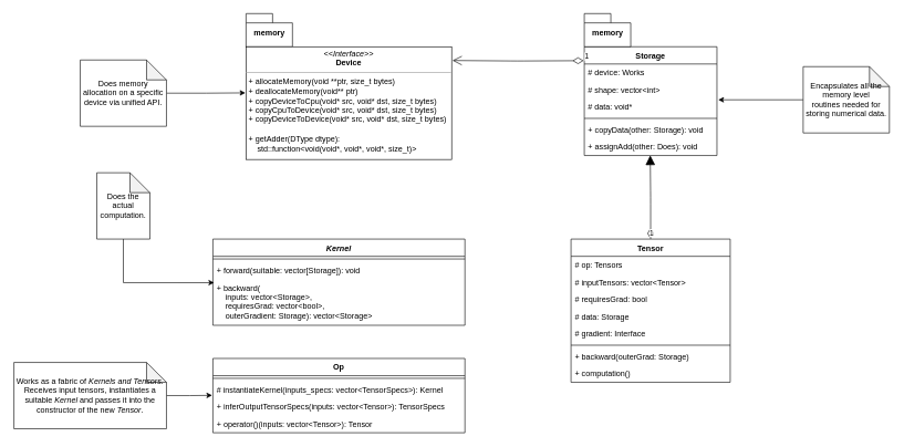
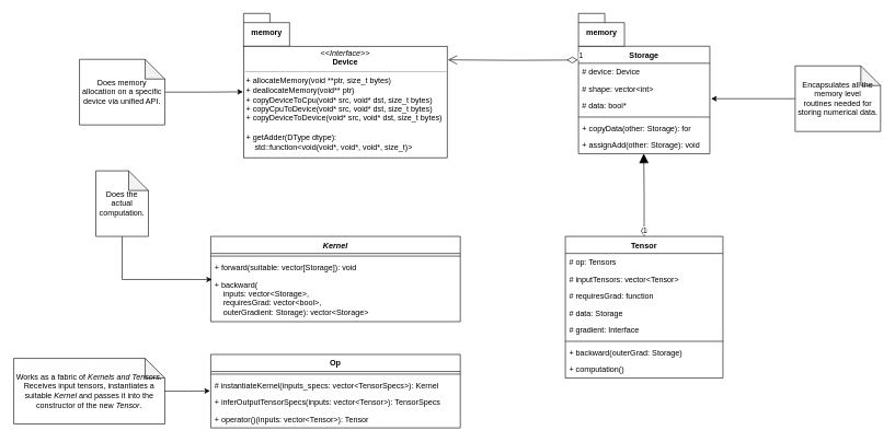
  <mxCell id="0" />
  <mxCell id="1" parent="0" />
  <mxCell id="2" value="Tensor" style="swimlane;fontStyle=1;align=center;verticalAlign=top;childLayout=stackLayout;horizontal=1;startSize=26;horizontalStack=0;resizeParent=1;resizeParentMax=0;resizeLast=0;collapsible=1;marginBottom=0;" vertex="1" parent="1"><mxGeometry x="860" y="360" width="240" height="216" as="geometry" /></mxCell>
  <mxCell id="3" value="# op: Tensors" style="text;strokeColor=none;fillColor=none;align=left;verticalAlign=top;spacingLeft=4;spacingRight=4;overflow=hidden;rotatable=0;points=[[0,0.5],[1,0.5]];portConstraint=eastwest;" vertex="1" parent="2"><mxGeometry y="26" width="240" height="26" as="geometry" /></mxCell>
  <mxCell id="4" value="# inputTensors: vector&lt;Tensor&gt;" style="text;strokeColor=none;fillColor=none;align=left;verticalAlign=top;spacingLeft=4;spacingRight=4;overflow=hidden;rotatable=0;points=[[0,0.5],[1,0.5]];portConstraint=eastwest;" vertex="1" parent="2"><mxGeometry y="52" width="240" height="26" as="geometry" /></mxCell>
- <mxCell id="5" value="# requiresGrad: bool" style="text;strokeColor=none;fillColor=none;align=left;verticalAlign=top;spacingLeft=4;spacingRight=4;overflow=hidden;rotatable=0;points=[[0,0.5],[1,0.5]];portConstraint=eastwest;" vertex="1" parent="2"><mxGeometry y="78" width="240" height="26" as="geometry" /></mxCell>
+ <mxCell id="5" value="# requiresGrad: function" style="text;strokeColor=none;fillColor=none;align=left;verticalAlign=top;spacingLeft=4;spacingRight=4;overflow=hidden;rotatable=0;points=[[0,0.5],[1,0.5]];portConstraint=eastwest;" vertex="1" parent="2"><mxGeometry y="78" width="240" height="26" as="geometry" /></mxCell>
  <mxCell id="6" value="# data: Storage" style="text;strokeColor=none;fillColor=none;align=left;verticalAlign=top;spacingLeft=4;spacingRight=4;overflow=hidden;rotatable=0;points=[[0,0.5],[1,0.5]];portConstraint=eastwest;" vertex="1" parent="2"><mxGeometry y="104" width="240" height="26" as="geometry" /></mxCell>
  <mxCell id="7" value="# gradient: Interface" style="text;strokeColor=none;fillColor=none;align=left;verticalAlign=top;spacingLeft=4;spacingRight=4;overflow=hidden;rotatable=0;points=[[0,0.5],[1,0.5]];portConstraint=eastwest;" vertex="1" parent="2"><mxGeometry y="130" width="240" height="26" as="geometry" /></mxCell>
  <mxCell id="8" value="" style="line;strokeWidth=1;fillColor=none;align=left;verticalAlign=middle;spacingTop=-1;spacingLeft=3;spacingRight=3;rotatable=0;labelPosition=right;points=[];portConstraint=eastwest;" vertex="1" parent="2"><mxGeometry y="156" width="240" height="8" as="geometry" /></mxCell>
  <mxCell id="9" value="+ backward(outerGrad: Storage)" style="text;strokeColor=none;fillColor=none;align=left;verticalAlign=top;spacingLeft=4;spacingRight=4;overflow=hidden;rotatable=0;points=[[0,0.5],[1,0.5]];portConstraint=eastwest;" vertex="1" parent="2"><mxGeometry y="164" width="240" height="26" as="geometry" /></mxCell>
  <mxCell id="10" value="+ computation()" style="text;strokeColor=none;fillColor=none;align=left;verticalAlign=top;spacingLeft=4;spacingRight=4;overflow=hidden;rotatable=0;points=[[0,0.5],[1,0.5]];portConstraint=eastwest;" vertex="1" parent="2"><mxGeometry y="190" width="240" height="26" as="geometry" /></mxCell>
  <mxCell id="11" value="Op" style="swimlane;fontStyle=1;align=center;verticalAlign=top;childLayout=stackLayout;horizontal=1;startSize=26;horizontalStack=0;resizeParent=1;resizeParentMax=0;resizeLast=0;collapsible=1;marginBottom=0;" vertex="1" parent="1"><mxGeometry x="320" y="540" width="380" height="112" as="geometry" /></mxCell>
  <mxCell id="12" value="" style="line;strokeWidth=1;fillColor=none;align=left;verticalAlign=middle;spacingTop=-1;spacingLeft=3;spacingRight=3;rotatable=0;labelPosition=right;points=[];portConstraint=eastwest;" vertex="1" parent="11"><mxGeometry y="26" width="380" height="8" as="geometry" /></mxCell>
  <mxCell id="13" value="# instantiateKernel(inputs_specs: vector&lt;TensorSpecs&gt;): Kernel" style="text;strokeColor=none;fillColor=none;align=left;verticalAlign=top;spacingLeft=4;spacingRight=4;overflow=hidden;rotatable=0;points=[[0,0.5],[1,0.5]];portConstraint=eastwest;" vertex="1" parent="11"><mxGeometry y="34" width="380" height="26" as="geometry" /></mxCell>
  <mxCell id="14" value="+ inferOutputTensorSpecs(inputs: vector&lt;Tensor&gt;): TensorSpecs" style="text;strokeColor=none;fillColor=none;align=left;verticalAlign=top;spacingLeft=4;spacingRight=4;overflow=hidden;rotatable=0;points=[[0,0.5],[1,0.5]];portConstraint=eastwest;" vertex="1" parent="11"><mxGeometry y="60" width="380" height="26" as="geometry" /></mxCell>
  <mxCell id="15" value="+ operator()(inputs: vector&lt;Tensor&gt;): Tensor" style="text;strokeColor=none;fillColor=none;align=left;verticalAlign=top;spacingLeft=4;spacingRight=4;overflow=hidden;rotatable=0;points=[[0,0.5],[1,0.5]];portConstraint=eastwest;" vertex="1" parent="11"><mxGeometry y="86" width="380" height="26" as="geometry" /></mxCell>
  <mxCell id="16" value="Kernel" style="swimlane;fontStyle=3;align=center;verticalAlign=top;childLayout=stackLayout;horizontal=1;startSize=26;horizontalStack=0;resizeParent=1;resizeParentMax=0;resizeLast=0;collapsible=1;marginBottom=0;" vertex="1" parent="1"><mxGeometry x="320" y="360" width="380" height="130" as="geometry" /></mxCell>
  <mxCell id="17" value="" style="line;strokeWidth=1;fillColor=none;align=left;verticalAlign=middle;spacingTop=-1;spacingLeft=3;spacingRight=3;rotatable=0;labelPosition=right;points=[];portConstraint=eastwest;" vertex="1" parent="16"><mxGeometry y="26" width="380" height="8" as="geometry" /></mxCell>
  <mxCell id="18" value="+ forward(suitable: vector[Storage]): void" style="text;strokeColor=none;fillColor=none;align=left;verticalAlign=top;spacingLeft=4;spacingRight=4;overflow=hidden;rotatable=0;points=[[0,0.5],[1,0.5]];portConstraint=eastwest;" vertex="1" parent="16"><mxGeometry y="34" width="380" height="26" as="geometry" /></mxCell>
  <mxCell id="19" value="+ backward(&#10;    inputs: vector&lt;Storage&gt;, &#10;    requiresGrad: vector&lt;bool&gt;, &#10;    outerGradient: Storage): vector&lt;Storage&gt;" style="text;strokeColor=none;fillColor=none;align=left;verticalAlign=top;spacingLeft=4;spacingRight=4;overflow=hidden;rotatable=0;points=[[0,0.5],[1,0.5]];portConstraint=eastwest;" vertex="1" parent="16"><mxGeometry y="60" width="380" height="70" as="geometry" /></mxCell>
  <mxCell id="20" value="memory" style="shape=folder;fontStyle=1;spacingTop=10;tabWidth=40;tabHeight=14;tabPosition=left;html=1;" vertex="1" parent="1"><mxGeometry x="370" y="20" width="70" height="50" as="geometry" /></mxCell>
  <mxCell id="21" value="&lt;p style=&quot;margin: 0px ; margin-top: 4px ; text-align: center&quot;&gt;&lt;i&gt;&amp;lt;&amp;lt;Interface&amp;gt;&amp;gt;&lt;/i&gt;&lt;br&gt;&lt;b&gt;Device&lt;/b&gt;&lt;/p&gt;&lt;hr size=&quot;1&quot;&gt;&lt;p style=&quot;margin: 0px ; margin-left: 4px&quot;&gt;+ allocateMemory(void **ptr, size_t bytes)&lt;br&gt;+ deallocateMemory(void** ptr)&lt;/p&gt;&lt;p style=&quot;margin: 0px ; margin-left: 4px&quot;&gt;+&amp;nbsp;copyDeviceToCpu(void* src, void* dst, size_t bytes)&lt;/p&gt;&lt;p style=&quot;margin: 0px ; margin-left: 4px&quot;&gt;+&amp;nbsp;copyCpuToDevice(void* src, void* dst, size_t bytes)&lt;/p&gt;&lt;p style=&quot;margin: 0px ; margin-left: 4px&quot;&gt;+ copyDeviceToDevice(void* src, void* dst, size_t bytes)&lt;br&gt;&lt;/p&gt;&lt;p style=&quot;margin: 0px ; margin-left: 4px&quot;&gt;&lt;br&gt;&lt;/p&gt;&lt;p style=&quot;margin: 0px ; margin-left: 4px&quot;&gt;+&amp;nbsp;getAdder(DType dtype):&amp;nbsp;&lt;/p&gt;&lt;p style=&quot;margin: 0px ; margin-left: 4px&quot;&gt;&amp;nbsp; &amp;nbsp; std::function&amp;lt;void(void*, void*, void*, size_t)&amp;gt;&lt;/p&gt;" style="verticalAlign=top;align=left;overflow=fill;fontSize=12;fontFamily=Helvetica;html=1;" vertex="1" parent="1"><mxGeometry x="370" y="70" width="310" height="170" as="geometry" /></mxCell>
  <mxCell id="22" value="Storage" style="swimlane;fontStyle=1;align=center;verticalAlign=top;childLayout=stackLayout;horizontal=1;startSize=26;horizontalStack=0;resizeParent=1;resizeParentMax=0;resizeLast=0;collapsible=1;marginBottom=0;" vertex="1" parent="1"><mxGeometry x="880" y="70" width="200" height="164" as="geometry" /></mxCell>
- <mxCell id="23" value="# device: Works" style="text;strokeColor=none;fillColor=none;align=left;verticalAlign=top;spacingLeft=4;spacingRight=4;overflow=hidden;rotatable=0;points=[[0,0.5],[1,0.5]];portConstraint=eastwest;" vertex="1" parent="22"><mxGeometry y="26" width="200" height="26" as="geometry" /></mxCell>
+ <mxCell id="23" value="# device: Device" style="text;strokeColor=none;fillColor=none;align=left;verticalAlign=top;spacingLeft=4;spacingRight=4;overflow=hidden;rotatable=0;points=[[0,0.5],[1,0.5]];portConstraint=eastwest;" vertex="1" parent="22"><mxGeometry y="26" width="200" height="26" as="geometry" /></mxCell>
  <mxCell id="24" value="# shape: vector&lt;int&gt;" style="text;strokeColor=none;fillColor=none;align=left;verticalAlign=top;spacingLeft=4;spacingRight=4;overflow=hidden;rotatable=0;points=[[0,0.5],[1,0.5]];portConstraint=eastwest;" vertex="1" parent="22"><mxGeometry y="52" width="200" height="26" as="geometry" /></mxCell>
- <mxCell id="25" value="# data: void*" style="text;strokeColor=none;fillColor=none;align=left;verticalAlign=top;spacingLeft=4;spacingRight=4;overflow=hidden;rotatable=0;points=[[0,0.5],[1,0.5]];portConstraint=eastwest;" vertex="1" parent="22"><mxGeometry y="78" width="200" height="26" as="geometry" /></mxCell>
+ <mxCell id="25" value="# data: bool*" style="text;strokeColor=none;fillColor=none;align=left;verticalAlign=top;spacingLeft=4;spacingRight=4;overflow=hidden;rotatable=0;points=[[0,0.5],[1,0.5]];portConstraint=eastwest;" vertex="1" parent="22"><mxGeometry y="78" width="200" height="26" as="geometry" /></mxCell>
  <mxCell id="26" value="" style="line;strokeWidth=1;fillColor=none;align=left;verticalAlign=middle;spacingTop=-1;spacingLeft=3;spacingRight=3;rotatable=0;labelPosition=right;points=[];portConstraint=eastwest;" vertex="1" parent="22"><mxGeometry y="104" width="200" height="8" as="geometry" /></mxCell>
- <mxCell id="27" value="+ copyData(other: Storage): void" style="text;strokeColor=none;fillColor=none;align=left;verticalAlign=top;spacingLeft=4;spacingRight=4;overflow=hidden;rotatable=0;points=[[0,0.5],[1,0.5]];portConstraint=eastwest;" vertex="1" parent="22"><mxGeometry y="112" width="200" height="26" as="geometry" /></mxCell>
- <mxCell id="28" value="+ assignAdd(other: Does): void" style="text;strokeColor=none;fillColor=none;align=left;verticalAlign=top;spacingLeft=4;spacingRight=4;overflow=hidden;rotatable=0;points=[[0,0.5],[1,0.5]];portConstraint=eastwest;" vertex="1" parent="22"><mxGeometry y="138" width="200" height="26" as="geometry" /></mxCell>
+ <mxCell id="27" value="+ copyData(other: Storage): for" style="text;strokeColor=none;fillColor=none;align=left;verticalAlign=top;spacingLeft=4;spacingRight=4;overflow=hidden;rotatable=0;points=[[0,0.5],[1,0.5]];portConstraint=eastwest;" vertex="1" parent="22"><mxGeometry y="112" width="200" height="26" as="geometry" /></mxCell>
+ <mxCell id="28" value="+ assignAdd(other: Storage): void" style="text;strokeColor=none;fillColor=none;align=left;verticalAlign=top;spacingLeft=4;spacingRight=4;overflow=hidden;rotatable=0;points=[[0,0.5],[1,0.5]];portConstraint=eastwest;" vertex="1" parent="22"><mxGeometry y="138" width="200" height="26" as="geometry" /></mxCell>
  <mxCell id="29" value="1" style="endArrow=open;html=1;endSize=12;startArrow=diamondThin;startSize=14;startFill=0;edgeStyle=orthogonalEdgeStyle;align=left;verticalAlign=bottom;entryX=1.004;entryY=0.122;entryDx=0;entryDy=0;entryPerimeter=0;" edge="1" parent="1" target="21"><mxGeometry x="-1" y="3" relative="1" as="geometry"><mxPoint x="879" y="91" as="sourcePoint" /><mxPoint x="930" y="270" as="targetPoint" /></mxGeometry></mxCell>
  <mxCell id="30" value="memory" style="shape=folder;fontStyle=1;spacingTop=10;tabWidth=40;tabHeight=14;tabPosition=left;html=1;" vertex="1" parent="1"><mxGeometry x="880" y="20" width="70" height="50" as="geometry" /></mxCell>
  <mxCell id="31" value="1" style="endArrow=block;html=1;endSize=12;startArrow=diamondThin;startSize=14;startFill=0;edgeStyle=orthogonalEdgeStyle;align=left;verticalAlign=bottom;exitX=0.5;exitY=0;exitDx=0;exitDy=0;entryX=0.497;entryY=0.992;entryDx=0;entryDy=0;entryPerimeter=0;" edge="1" parent="1" source="2" target="28"><mxGeometry x="-1" y="3" relative="1" as="geometry"><mxPoint x="990" y="340" as="sourcePoint" /><mxPoint x="1150" y="340" as="targetPoint" /></mxGeometry></mxCell>
  <mxCell id="32" style="edgeStyle=orthogonalEdgeStyle;rounded=0;orthogonalLoop=1;jettySize=auto;html=1;entryX=0.005;entryY=0.082;entryDx=0;entryDy=0;entryPerimeter=0;" edge="1" parent="1" source="33" target="19"><mxGeometry relative="1" as="geometry" /></mxCell>
  <mxCell id="33" value="Does the actual computation." style="shape=note;whiteSpace=wrap;html=1;backgroundOutline=1;darkOpacity=0.05;" vertex="1" parent="1"><mxGeometry x="145" y="260" width="80" height="100" as="geometry" /></mxCell>
  <mxCell id="34" style="edgeStyle=orthogonalEdgeStyle;rounded=0;orthogonalLoop=1;jettySize=auto;html=1;entryX=-0.003;entryY=0.832;entryDx=0;entryDy=0;entryPerimeter=0;" edge="1" parent="1" source="35" target="13"><mxGeometry relative="1" as="geometry" /></mxCell>
  <mxCell id="35" value="Works as a fabric of &lt;i&gt;Kernels and Tensors. &lt;/i&gt;Receives input tensors, instantiates a suitable &lt;i&gt;Kernel &lt;/i&gt;and passes it into the constructor of the new &lt;i&gt;Tensor&lt;/i&gt;." style="shape=note;whiteSpace=wrap;html=1;backgroundOutline=1;darkOpacity=0.05;" vertex="1" parent="1"><mxGeometry y="546" width="230" height="100" as="geometry" x="20" /></mxCell>
  <mxCell id="36" style="edgeStyle=orthogonalEdgeStyle;rounded=0;orthogonalLoop=1;jettySize=auto;html=1;entryX=-0.003;entryY=0.409;entryDx=0;entryDy=0;entryPerimeter=0;" edge="1" parent="1" source="37" target="21"><mxGeometry relative="1" as="geometry" /></mxCell>
  <mxCell id="37" value="Does memory allocation on a specific device via unified API." style="shape=note;whiteSpace=wrap;html=1;backgroundOutline=1;darkOpacity=0.05;" vertex="1" parent="1"><mxGeometry x="120" y="90" width="130" height="100" as="geometry" /></mxCell>
  <mxCell id="38" style="edgeStyle=orthogonalEdgeStyle;rounded=0;orthogonalLoop=1;jettySize=auto;html=1;entryX=1.01;entryY=0.077;entryDx=0;entryDy=0;entryPerimeter=0;" edge="1" parent="1" source="39" target="25"><mxGeometry relative="1" as="geometry" /></mxCell>
  <mxCell id="39" value="Encapsulates all the memory level&lt;br&gt;routines needed for storing numerical data." style="shape=note;whiteSpace=wrap;html=1;backgroundOutline=1;darkOpacity=0.05;" vertex="1" parent="1"><mxGeometry x="1210" y="100" width="130" height="100" as="geometry" /></mxCell>
